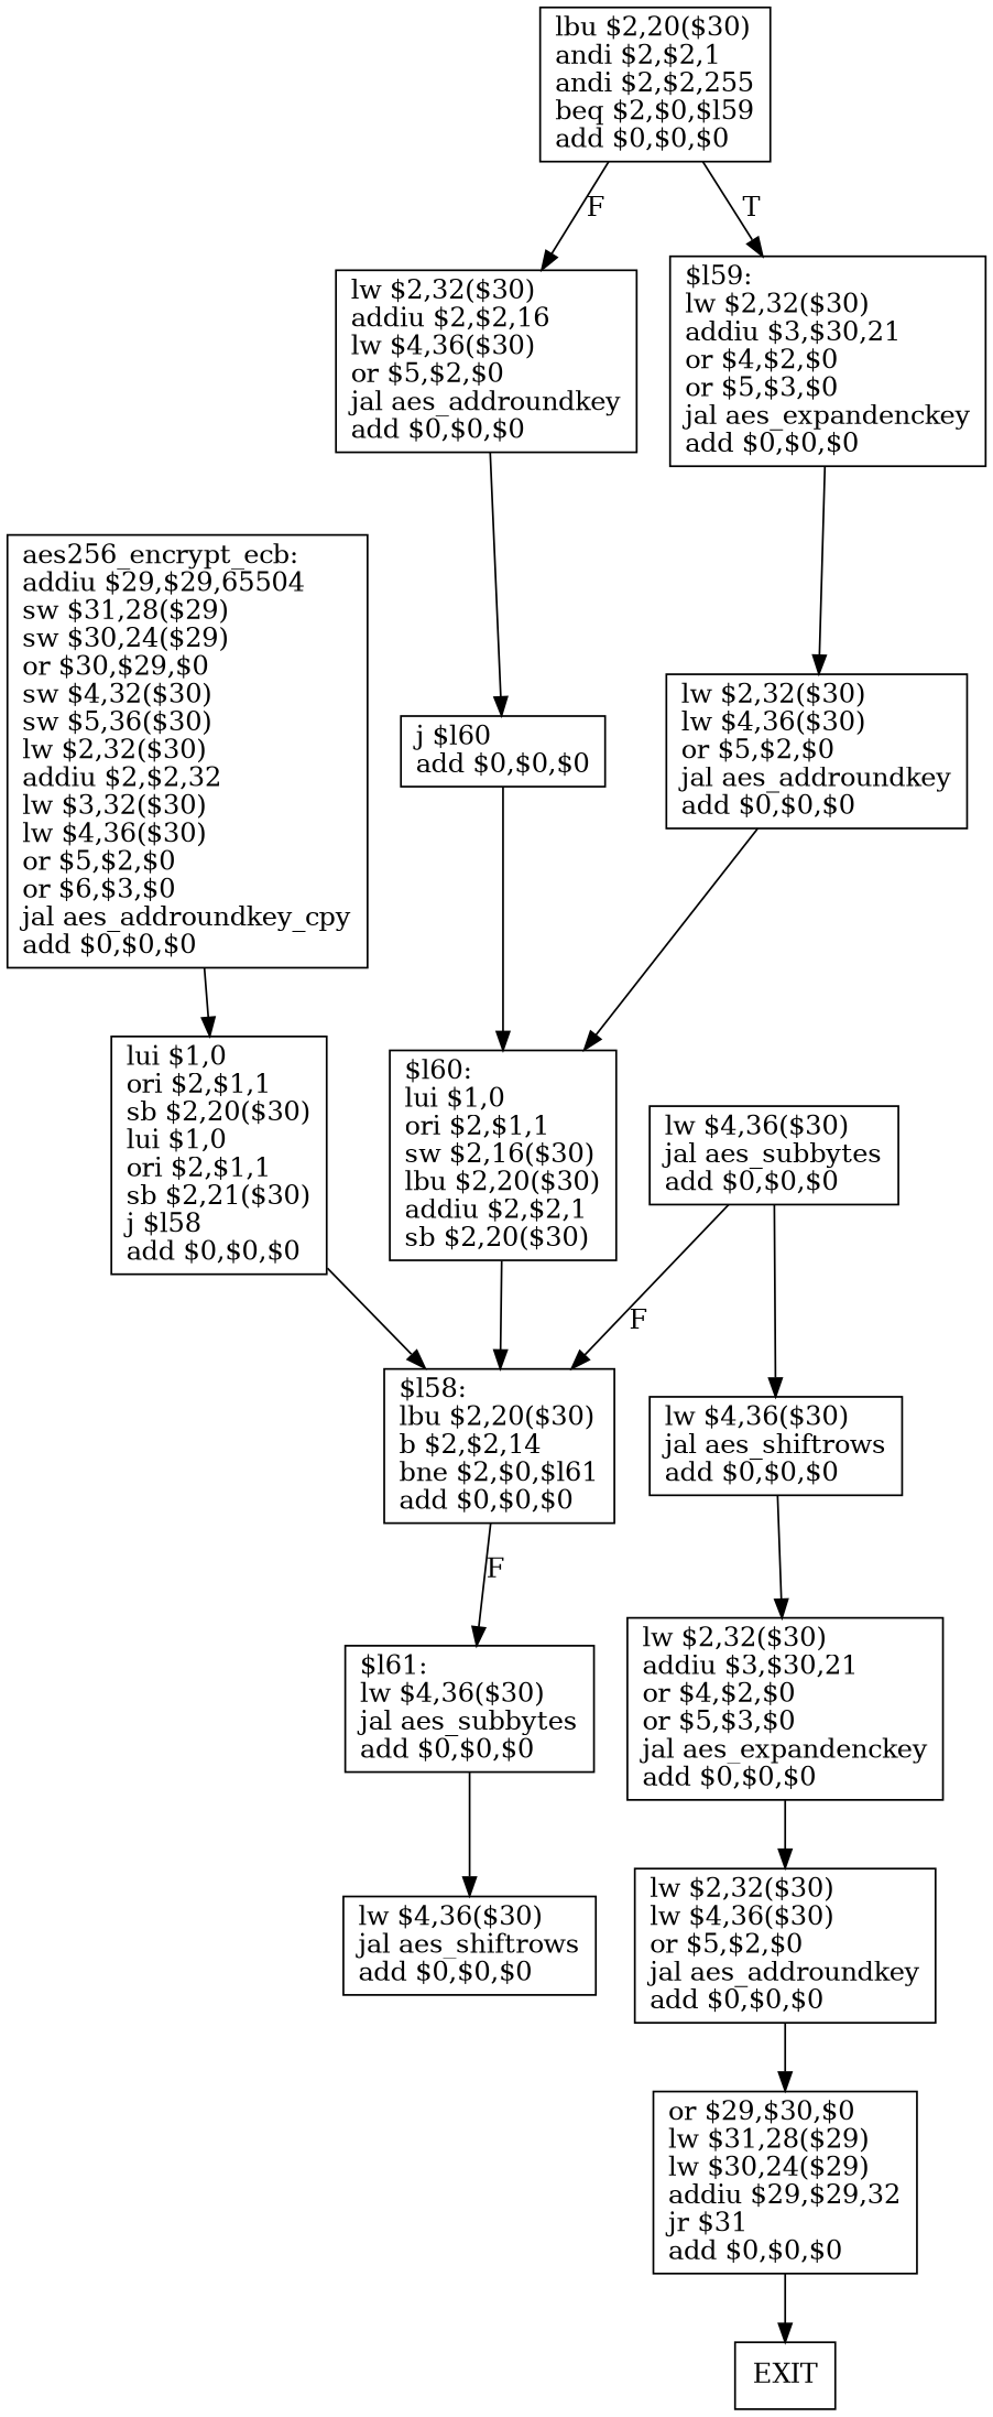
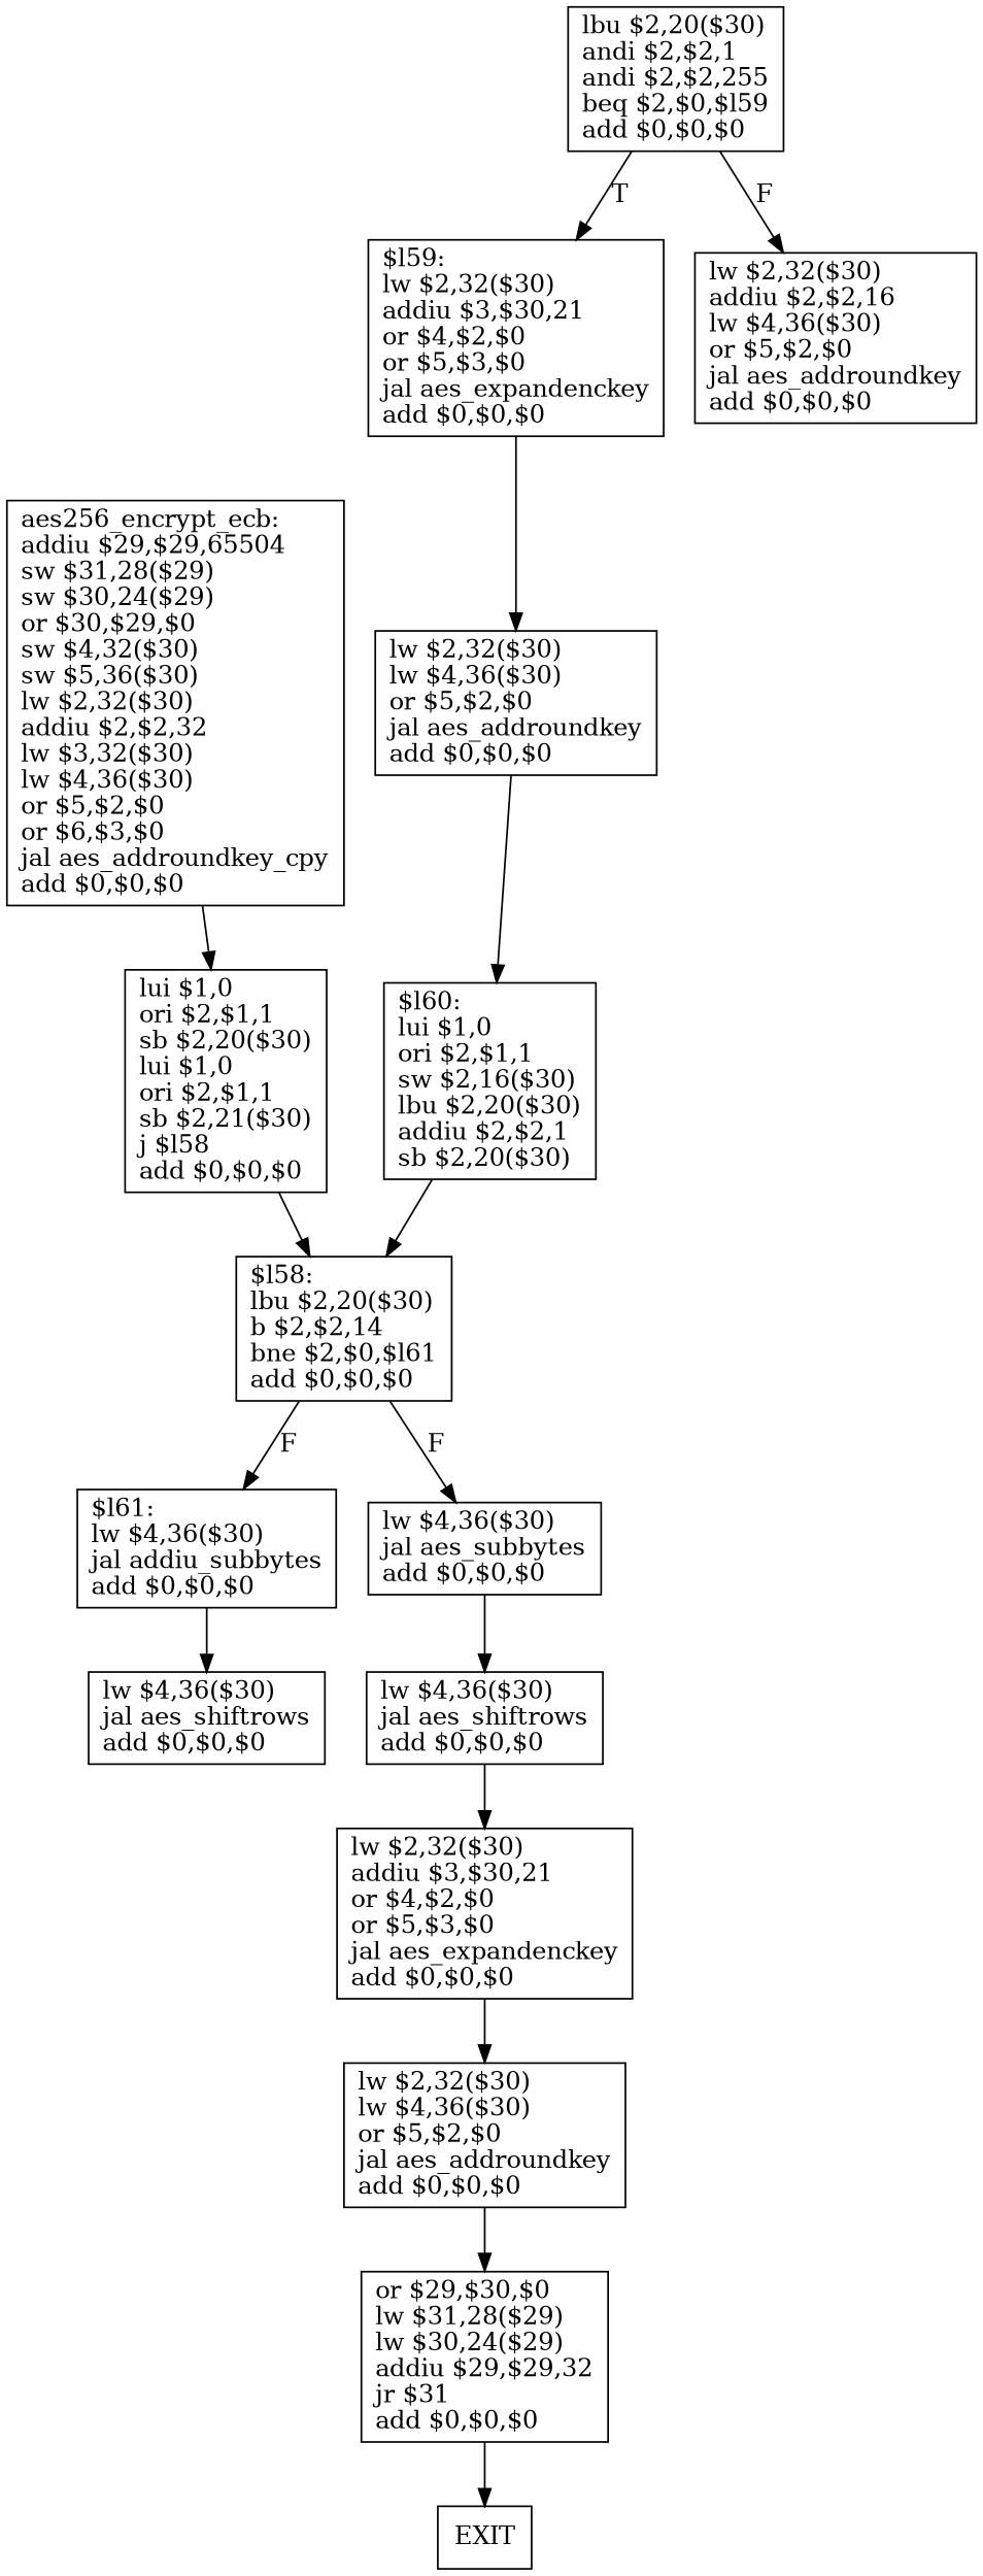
  digraph {
    node [shape=box]
    edge [style=filled]
    n1 [label="aes256_encrypt_ecb:\laddiu $29,$29,65504\lsw $31,28($29)\lsw $30,24($29)\lor $30,$29,$0\lsw $4,32($30)\lsw $5,36($30)\llw $2,32($30)\laddiu $2,$2,32\llw $3,32($30)\llw $4,36($30)\lor $5,$2,$0\lor $6,$3,$0\ljal aes_addroundkey_cpy\ladd $0,$0,$0\l"]
    n2 [label="lui $1,0\lori $2,$1,1\lsb $2,20($30)\llui $1,0\lori $2,$1,1\lsb $2,21($30)\lj $l58\ladd $0,$0,$0\l"]
    n3 [label="$l58:\llbu $2,20($30)\lb $2,$2,14\lbne $2,$0,$l61\ladd $0,$0,$0\l"]
-   n4 [label="$l61:\llw $4,36($30)\ljal aes_subbytes\ladd $0,$0,$0\l"]
+   n4 [label="$l61:\llw $4,36($30)\ljal addiu_subbytes\ladd $0,$0,$0\l"]
    n5 [label="lw $4,36($30)\ljal aes_subbytes\ladd $0,$0,$0\l"]
    n6 [label="lw $4,36($30)\ljal aes_shiftrows\ladd $0,$0,$0\l"]
    n7 [label="lw $4,36($30)\ljal aes_shiftrows\ladd $0,$0,$0\l"]
    n8 [label="lw $2,32($30)\laddiu $3,$30,21\lor $4,$2,$0\lor $5,$3,$0\ljal aes_expandenckey\ladd $0,$0,$0\l"]
    n9 [label="lbu $2,20($30)\landi $2,$2,1\landi $2,$2,255\lbeq $2,$0,$l59\ladd $0,$0,$0\l"]
    n10 [label="$l59:\llw $2,32($30)\laddiu $3,$30,21\lor $4,$2,$0\lor $5,$3,$0\ljal aes_expandenckey\ladd $0,$0,$0\l"]
    n11 [label="lw $2,32($30)\laddiu $2,$2,16\llw $4,36($30)\lor $5,$2,$0\ljal aes_addroundkey\ladd $0,$0,$0\l"]
    n12 [label="lw $2,32($30)\llw $4,36($30)\lor $5,$2,$0\ljal aes_addroundkey\ladd $0,$0,$0\l"]
-   n13 [label="j $l60\ladd $0,$0,$0\l"]
    n14 [label="$l60:\llui $1,0\lori $2,$1,1\lsw $2,16($30)\llbu $2,20($30)\laddiu $2,$2,1\lsb $2,20($30)\l"]
    n15 [label="lw $2,32($30)\llw $4,36($30)\lor $5,$2,$0\ljal aes_addroundkey\ladd $0,$0,$0\l"]
    n16 [label="or $29,$30,$0\llw $31,28($29)\llw $30,24($29)\laddiu $29,$29,32\ljr $31\ladd $0,$0,$0\l"]
    EXIT
    n1 -> n2
    n2 -> n3
    n3 -> n4 [label=F]
-   n5 -> n3 [label=F]
+   n3 -> n5 [label=F]
    n4 -> n6
    n5 -> n7
    n7 -> n8
    n8 -> n15
    n9 -> n10 [label=T]
    n9 -> n11 [label=F]
    n10 -> n12
-   n11 -> n13
    n12 -> n14
-   n13 -> n14
    n14 -> n3
    n15 -> n16
    n16 -> EXIT
  }
